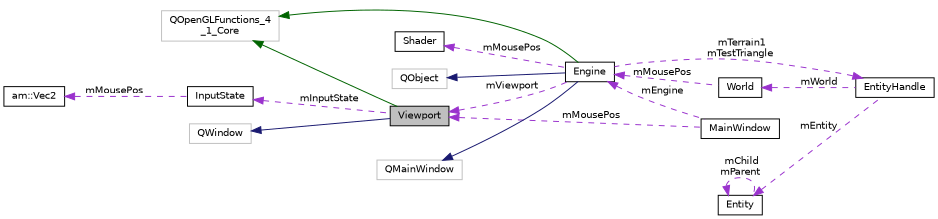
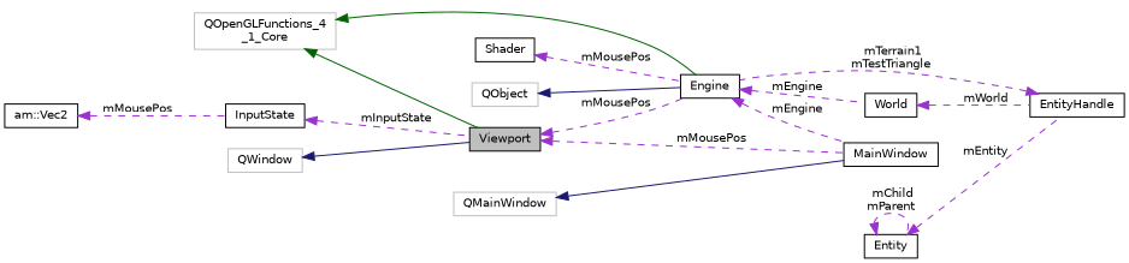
  digraph {
    rankdir=LR
    node [color=black fillcolor=white fontname=Helvetica fontsize=10 shape=record style=filled]
    edge [color=darkorchid3 dir=back fontname=Helvetica fontsize=10 labelfontname=Helvetica labelfontsize=10 style=dashed]
    n1 [fillcolor=grey75 fontcolor=black height=0.2 label=Viewport width=0.4]
    n2 [height=0.2 label=MainWindow width=0.4]
    n3 [height=0.2 label=Engine width=0.4]
    n4 [height=0.2 label=World width=0.4]
    n5 [color=grey75 height=0.2 label=QWindow width=0.4]
    n6 [color=grey75 height=0.2 label="QOpenGLFunctions_4\l_1_Core" width=0.4]
    n7 [height=0.2 label=InputState width=0.4]
    n8 [height=0.2 label="am::Vec2" width=0.4]
    n9 [color=grey75 height=0.2 label=QMainWindow width=0.4]
    n10 [height=0.2 label=EntityHandle width=0.4]
    n11 [color=grey75 height=0.2 label=QObject width=0.4]
    n12 [height=0.2 label=Entity width=0.4]
    n13 [height=0.2 label=Shader width=0.4]
    n1 -> n2 [label=" mMousePos"]
-   n1 -> n3 [label=" mViewport"]
+   n1 -> n3 [label=" mMousePos"]
    n3 -> n2 [label=" mEngine"]
-   n3 -> n4 [label=" mMousePos"]
+   n3 -> n4 [label=" mEngine"]
    n4 -> n10 [label=" mWorld"]
    n5 -> n1 [color=midnightblue style=solid]
    n6 -> n1 [color=darkgreen style=solid]
    n6 -> n3 [color=darkgreen style=solid]
    n7 -> n1 [label=" mInputState"]
    n8 -> n7 [label=" mMousePos"]
-   n9 -> n3 [color=midnightblue style=solid]
+   n9 -> n2 [color=midnightblue style=solid]
    n10 -> n3 [label=" mTerrain1\nmTestTriangle"]
    n11 -> n3 [color=midnightblue style=solid]
    n12 -> n10 [label=" mEntity"]
    n12 -> n12 [label=" mChild\nmParent"]
    n13 -> n3 [label=" mMousePos"]
  }
